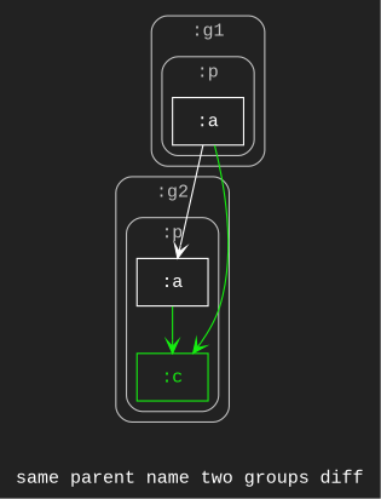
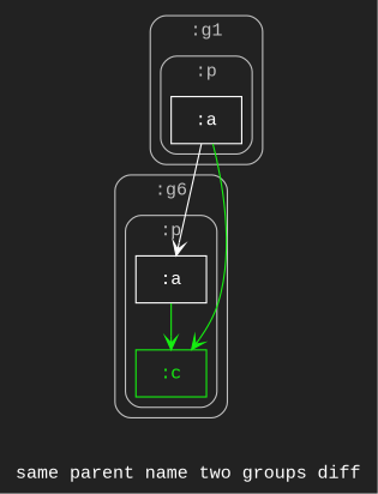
  digraph {
    bgcolor="#222222"
    fontcolor="#ffffff"
    fontname="Courier New"
    label="same parent name two groups diff"
    node [color="#ffffff" fontcolor="#ffffff" fontname="Courier New" shape=rectangle]
    edge [arrowhead=vee color="#15ef10"]
    n1 [label=":a"]
    n2 [label=":a"]
    n3 [color="#15ef10" fontcolor="#15ef10" label=":c"]
    subgraph cluster_1 {
      color="#bfbfbf"
      fontcolor="#bfbfbf"
      label=":g1"
      style=rounded
      subgraph cluster_2 {
        color="#bfbfbf"
        fontcolor="#bfbfbf"
        label=":p"
        style=rounded
        n1
      }
    }
    subgraph cluster_3 {
      color="#bfbfbf"
      fontcolor="#bfbfbf"
-     label=":g2"
+     label=":g6"
      style=rounded
      subgraph cluster_4 {
        color="#bfbfbf"
        fontcolor="#bfbfbf"
        label=":p"
        style=rounded
        n2
        n3
      }
    }
    n1 -> n2 [color="#ffffff"]
    n1 -> n3
    n2 -> n3
  }
